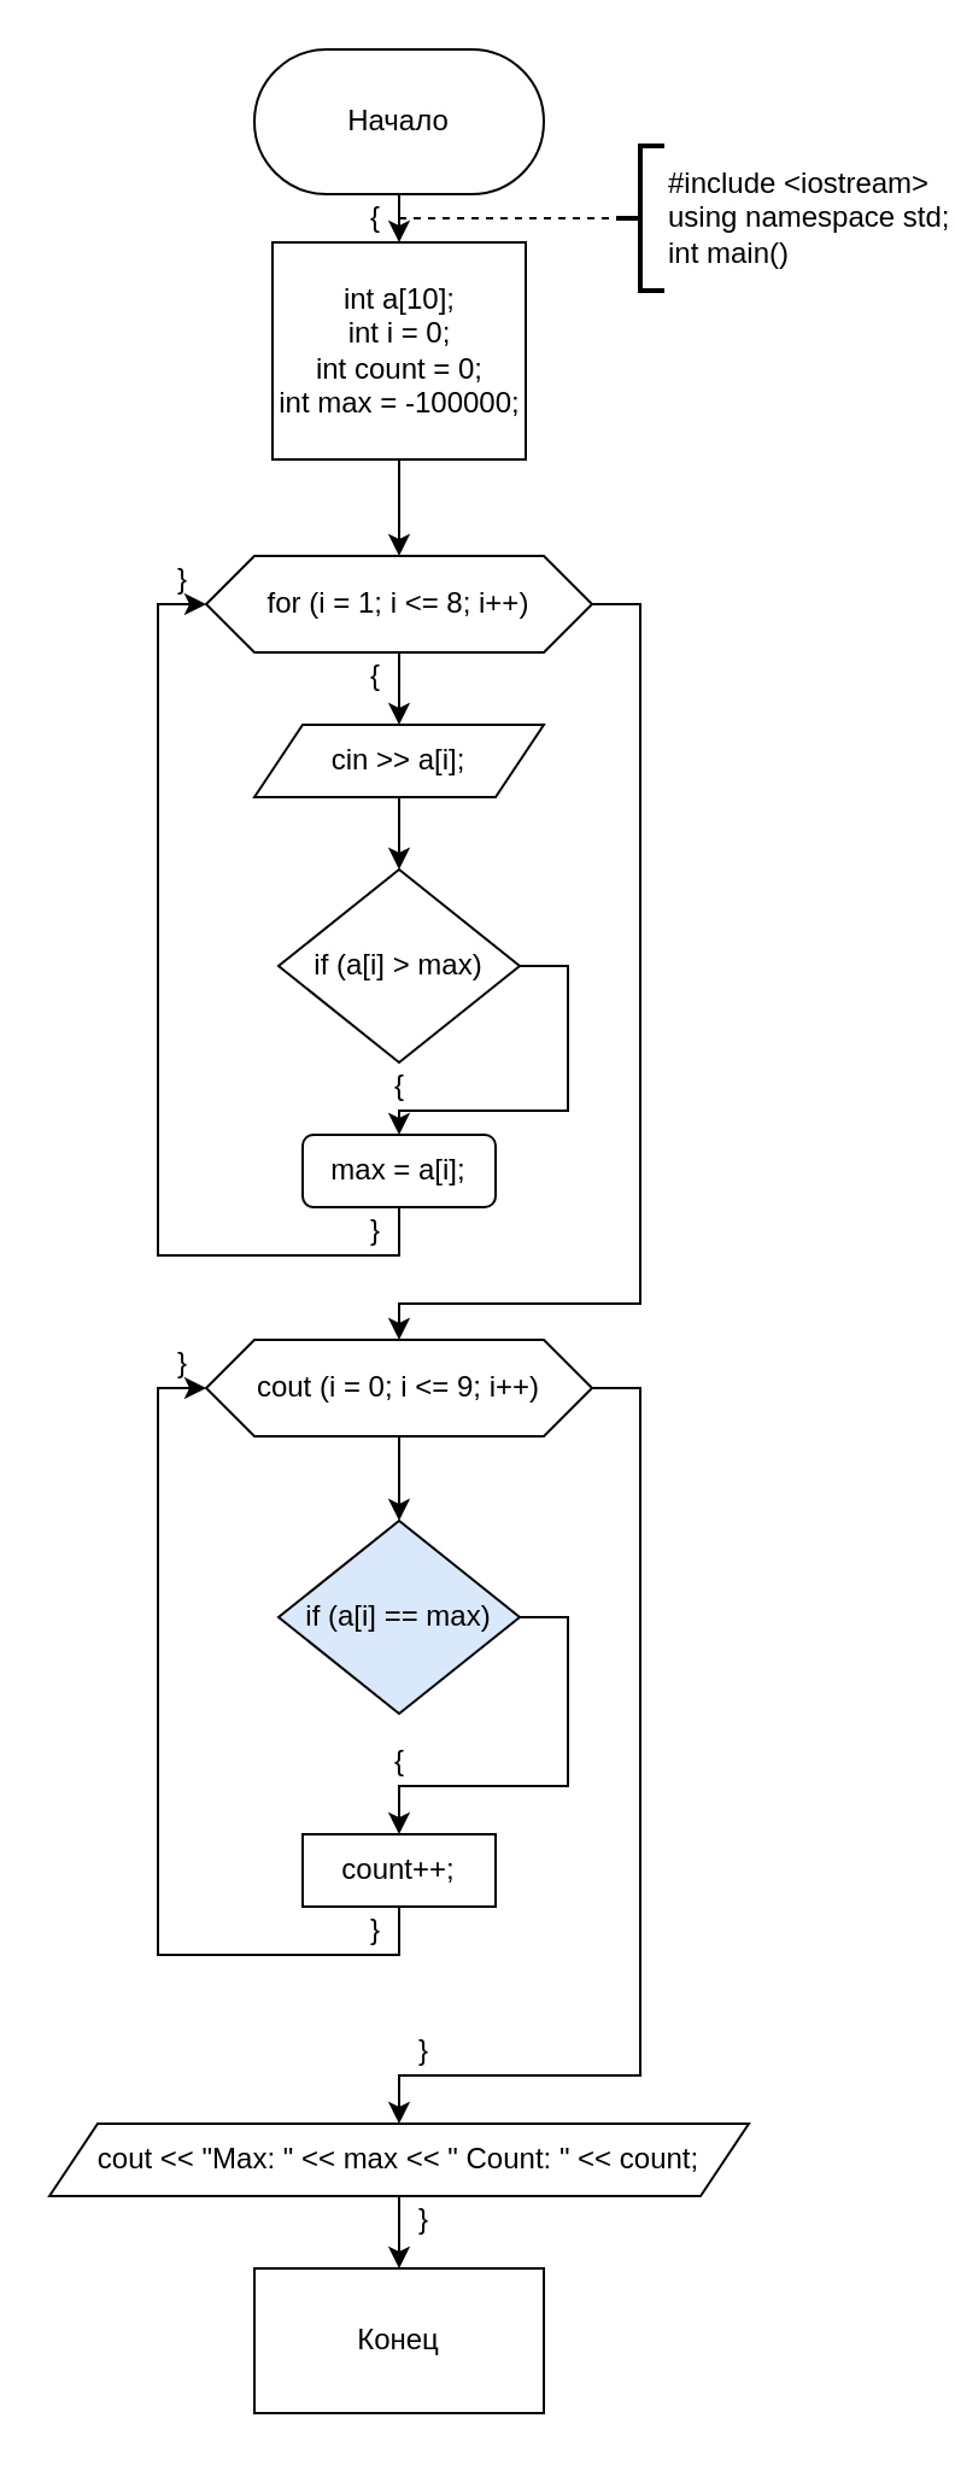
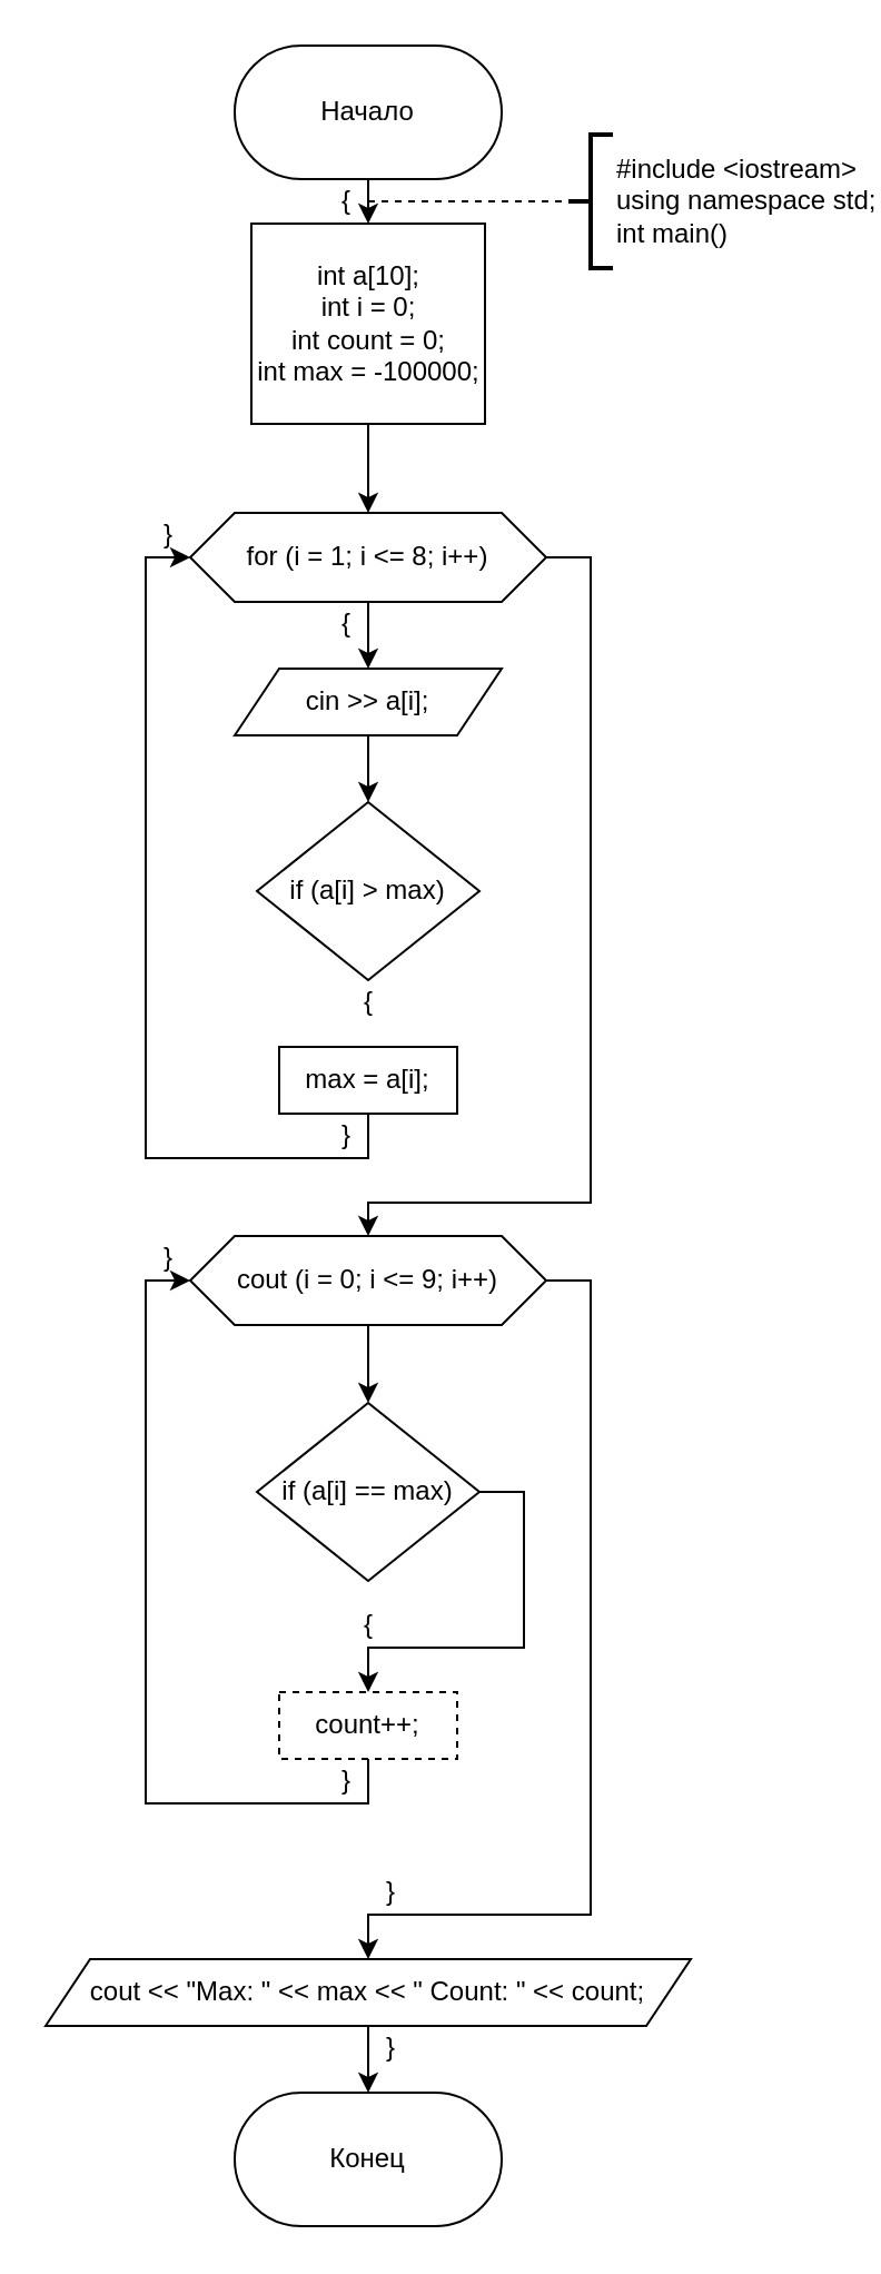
  <mxCell id="0" />
  <mxCell id="1" parent="0" />
  <mxCell id="2" style="edgeStyle=orthogonalEdgeStyle;rounded=0;orthogonalLoop=1;jettySize=auto;html=1;exitX=0.5;exitY=1;exitDx=0;exitDy=0;entryX=0.5;entryY=0;entryDx=0;entryDy=0;" edge="1" parent="1" source="3" target="6"><mxGeometry relative="1" as="geometry" /></mxCell>
  <mxCell id="3" value="Начало" style="rounded=1;whiteSpace=wrap;html=1;arcSize=50;" vertex="1" parent="1"><mxGeometry x="105" y="20" width="120" height="60" as="geometry" /></mxCell>
- <mxCell id="4" value="Конец" style="whiteSpace=wrap;html=1;arcSize=50;rounded=0;" vertex="1" parent="1"><mxGeometry x="105" y="940" width="120" height="60" as="geometry" /></mxCell>
+ <mxCell id="4" value="Конец" style="rounded=1;whiteSpace=wrap;html=1;arcSize=50;" vertex="1" parent="1"><mxGeometry x="105" y="940" width="120" height="60" as="geometry" /></mxCell>
  <mxCell id="5" style="edgeStyle=orthogonalEdgeStyle;rounded=0;orthogonalLoop=1;jettySize=auto;html=1;exitX=0.5;exitY=1;exitDx=0;exitDy=0;entryX=0.5;entryY=0;entryDx=0;entryDy=0;" edge="1" parent="1" source="6" target="11"><mxGeometry relative="1" as="geometry" /></mxCell>
  <mxCell id="6" value="&lt;div&gt;int a[10];&lt;/div&gt;&lt;div&gt;&lt;span&gt;&#09;&lt;/span&gt;int i = 0;&lt;/div&gt;&lt;div&gt;&lt;span&gt;&#09;&lt;/span&gt;int count = 0;&lt;/div&gt;&lt;div&gt;&lt;span&gt;&#09;&lt;/span&gt;int max = -100000;&lt;/div&gt;" style="rounded=0;whiteSpace=wrap;html=1;" vertex="1" parent="1"><mxGeometry x="112.5" y="100" width="105" height="90" as="geometry" /></mxCell>
  <mxCell id="7" value="" style="endArrow=none;dashed=1;html=1;rounded=0;" edge="1" parent="1"><mxGeometry width="50" height="50" relative="1" as="geometry"><mxPoint x="165" y="90" as="sourcePoint" /><mxPoint x="255" y="90" as="targetPoint" /></mxGeometry></mxCell>
  <mxCell id="8" value="&lt;div&gt;#include &amp;lt;iostream&amp;gt;&lt;/div&gt;&lt;div&gt;using namespace std;&lt;/div&gt;&lt;div&gt;int main()&lt;/div&gt;" style="strokeWidth=2;html=1;shape=mxgraph.flowchart.annotation_2;align=left;labelPosition=right;pointerEvents=1;" vertex="1" parent="1"><mxGeometry x="255" y="60" width="20" height="60" as="geometry" /></mxCell>
  <mxCell id="9" style="edgeStyle=orthogonalEdgeStyle;rounded=0;orthogonalLoop=1;jettySize=auto;html=1;exitX=0.5;exitY=1;exitDx=0;exitDy=0;entryX=0.5;entryY=0;entryDx=0;entryDy=0;" edge="1" parent="1" source="11" target="17"><mxGeometry relative="1" as="geometry" /></mxCell>
  <mxCell id="10" style="edgeStyle=orthogonalEdgeStyle;rounded=0;orthogonalLoop=1;jettySize=auto;html=1;exitX=1;exitY=0.5;exitDx=0;exitDy=0;entryX=0.5;entryY=0;entryDx=0;entryDy=0;" edge="1" parent="1" source="11" target="28"><mxGeometry relative="1" as="geometry"><Array as="points"><mxPoint x="265" y="250" /><mxPoint x="265" y="540" /><mxPoint x="165" y="540" /></Array></mxGeometry></mxCell>
  <mxCell id="11" value="for (i = 1; i &amp;lt;= 8; i++)" style="shape=hexagon;perimeter=hexagonPerimeter2;whiteSpace=wrap;html=1;fixedSize=1;" vertex="1" parent="1"><mxGeometry x="85" y="230" width="160" height="40" as="geometry" /></mxCell>
  <mxCell id="12" style="edgeStyle=orthogonalEdgeStyle;rounded=0;orthogonalLoop=1;jettySize=auto;html=1;exitX=0.5;exitY=1;exitDx=0;exitDy=0;entryX=0.5;entryY=0;entryDx=0;entryDy=0;" edge="1" parent="1" source="13" target="4"><mxGeometry relative="1" as="geometry" /></mxCell>
  <mxCell id="13" value="cout &amp;lt;&amp;lt; &quot;Max: &quot; &amp;lt;&amp;lt; max &amp;lt;&amp;lt; &quot; Count: &quot; &amp;lt;&amp;lt; count;" style="shape=parallelogram;perimeter=parallelogramPerimeter;whiteSpace=wrap;html=1;fixedSize=1;" vertex="1" parent="1"><mxGeometry x="20" y="880" width="290" height="30" as="geometry" /></mxCell>
  <mxCell id="14" value="{" style="text;html=1;align=center;verticalAlign=middle;resizable=0;points=[];autosize=1;strokeColor=none;fillColor=none;" vertex="1" parent="1"><mxGeometry x="145" y="80" width="20" height="20" as="geometry" /></mxCell>
  <mxCell id="15" value="{" style="text;html=1;align=center;verticalAlign=middle;resizable=0;points=[];autosize=1;strokeColor=none;fillColor=none;" vertex="1" parent="1"><mxGeometry x="145" y="270" width="20" height="20" as="geometry" /></mxCell>
  <mxCell id="16" style="edgeStyle=orthogonalEdgeStyle;rounded=0;orthogonalLoop=1;jettySize=auto;html=1;exitX=0.5;exitY=1;exitDx=0;exitDy=0;entryX=0.5;entryY=0;entryDx=0;entryDy=0;" edge="1" parent="1" source="17" target="19"><mxGeometry relative="1" as="geometry" /></mxCell>
  <mxCell id="17" value="cin &amp;gt;&amp;gt; a[i];" style="shape=parallelogram;perimeter=parallelogramPerimeter;whiteSpace=wrap;html=1;fixedSize=1;" vertex="1" parent="1"><mxGeometry x="105" y="300" width="120" height="30" as="geometry" /></mxCell>
- <mxCell id="18" style="edgeStyle=orthogonalEdgeStyle;rounded=0;orthogonalLoop=1;jettySize=auto;html=1;exitX=1;exitY=0.5;exitDx=0;exitDy=0;entryX=0.5;entryY=0;entryDx=0;entryDy=0;" edge="1" parent="1" source="19" target="21"><mxGeometry relative="1" as="geometry" /></mxCell>
  <mxCell id="19" value="if (a[i] &amp;gt; max)" style="rhombus;whiteSpace=wrap;html=1;" vertex="1" parent="1"><mxGeometry x="115" y="360" width="100" height="80" as="geometry" /></mxCell>
  <mxCell id="20" style="edgeStyle=orthogonalEdgeStyle;rounded=0;orthogonalLoop=1;jettySize=auto;html=1;exitX=0.5;exitY=1;exitDx=0;exitDy=0;entryX=0;entryY=0.5;entryDx=0;entryDy=0;" edge="1" parent="1" source="21" target="11"><mxGeometry relative="1" as="geometry" /></mxCell>
- <mxCell id="21" value="max = a[i];" style="whiteSpace=wrap;html=1;rounded=1;" vertex="1" parent="1"><mxGeometry x="125" y="470" width="80" height="30" as="geometry" /></mxCell>
+ <mxCell id="21" value="max = a[i];" style="rounded=0;whiteSpace=wrap;html=1;" vertex="1" parent="1"><mxGeometry x="125" y="470" width="80" height="30" as="geometry" /></mxCell>
  <mxCell id="22" value="}" style="text;html=1;align=center;verticalAlign=middle;resizable=0;points=[];autosize=1;strokeColor=none;fillColor=none;" vertex="1" parent="1"><mxGeometry x="165" y="840" width="20" height="20" as="geometry" /></mxCell>
  <mxCell id="23" value="}" style="text;html=1;align=center;verticalAlign=middle;resizable=0;points=[];autosize=1;strokeColor=none;fillColor=none;" vertex="1" parent="1"><mxGeometry x="145" y="500" width="20" height="20" as="geometry" /></mxCell>
  <mxCell id="24" value="{" style="text;html=1;align=center;verticalAlign=middle;resizable=0;points=[];autosize=1;strokeColor=none;fillColor=none;" vertex="1" parent="1"><mxGeometry x="155" y="440" width="20" height="20" as="geometry" /></mxCell>
  <mxCell id="25" value="}" style="text;html=1;align=center;verticalAlign=middle;resizable=0;points=[];autosize=1;strokeColor=none;fillColor=none;" vertex="1" parent="1"><mxGeometry x="65" y="230" width="20" height="20" as="geometry" /></mxCell>
  <mxCell id="26" style="edgeStyle=orthogonalEdgeStyle;rounded=0;orthogonalLoop=1;jettySize=auto;html=1;exitX=0.5;exitY=1;exitDx=0;exitDy=0;entryX=0.5;entryY=0;entryDx=0;entryDy=0;" edge="1" parent="1" source="28" target="30"><mxGeometry relative="1" as="geometry" /></mxCell>
  <mxCell id="27" style="edgeStyle=orthogonalEdgeStyle;rounded=0;orthogonalLoop=1;jettySize=auto;html=1;exitX=1;exitY=0.5;exitDx=0;exitDy=0;entryX=0.5;entryY=0;entryDx=0;entryDy=0;" edge="1" parent="1" source="28" target="13"><mxGeometry relative="1" as="geometry"><Array as="points"><mxPoint x="265" y="575" /><mxPoint x="265" y="860" /><mxPoint x="165" y="860" /></Array></mxGeometry></mxCell>
  <mxCell id="28" value="cout (i = 0; i &amp;lt;= 9; i++)" style="shape=hexagon;perimeter=hexagonPerimeter2;whiteSpace=wrap;html=1;fixedSize=1;" vertex="1" parent="1"><mxGeometry x="85" y="555" width="160" height="40" as="geometry" /></mxCell>
  <mxCell id="29" style="edgeStyle=orthogonalEdgeStyle;rounded=0;orthogonalLoop=1;jettySize=auto;html=1;exitX=1;exitY=0.5;exitDx=0;exitDy=0;entryX=0.5;entryY=0;entryDx=0;entryDy=0;" edge="1" parent="1" source="30" target="32"><mxGeometry relative="1" as="geometry"><Array as="points"><mxPoint x="235" y="670" /><mxPoint x="235" y="740" /><mxPoint x="165" y="740" /></Array></mxGeometry></mxCell>
- <mxCell id="30" value="if (a[i] == max)" style="rhombus;whiteSpace=wrap;html=1;fillColor=#dae8fc;" vertex="1" parent="1"><mxGeometry x="115" y="630" width="100" height="80" as="geometry" /></mxCell>
+ <mxCell id="30" value="if (a[i] == max)" style="rhombus;whiteSpace=wrap;html=1;" vertex="1" parent="1"><mxGeometry x="115" y="630" width="100" height="80" as="geometry" /></mxCell>
  <mxCell id="31" style="edgeStyle=orthogonalEdgeStyle;rounded=0;orthogonalLoop=1;jettySize=auto;html=1;exitX=0.5;exitY=1;exitDx=0;exitDy=0;entryX=0;entryY=0.5;entryDx=0;entryDy=0;" edge="1" parent="1" source="32" target="28"><mxGeometry relative="1" as="geometry" /></mxCell>
- <mxCell id="32" value="count++;" style="rounded=0;whiteSpace=wrap;html=1;" vertex="1" parent="1"><mxGeometry x="125" y="760" width="80" height="30" as="geometry" /></mxCell>
+ <mxCell id="32" value="count++;" style="rounded=0;whiteSpace=wrap;html=1;dashed=1;" vertex="1" parent="1"><mxGeometry x="125" y="760" width="80" height="30" as="geometry" /></mxCell>
  <mxCell id="33" value="}" style="text;html=1;align=center;verticalAlign=middle;resizable=0;points=[];autosize=1;strokeColor=none;fillColor=none;" vertex="1" parent="1"><mxGeometry x="65" y="555" width="20" height="20" as="geometry" /></mxCell>
  <mxCell id="34" value="}" style="text;html=1;align=center;verticalAlign=middle;resizable=0;points=[];autosize=1;strokeColor=none;fillColor=none;" vertex="1" parent="1"><mxGeometry x="145" y="790" width="20" height="20" as="geometry" /></mxCell>
  <mxCell id="35" value="{" style="text;html=1;align=center;verticalAlign=middle;resizable=0;points=[];autosize=1;strokeColor=none;fillColor=none;" vertex="1" parent="1"><mxGeometry x="155" y="720" width="20" height="20" as="geometry" /></mxCell>
  <mxCell id="36" value="}" style="text;html=1;align=center;verticalAlign=middle;resizable=0;points=[];autosize=1;strokeColor=none;fillColor=none;" vertex="1" parent="1"><mxGeometry x="165" y="910" width="20" height="20" as="geometry" /></mxCell>
